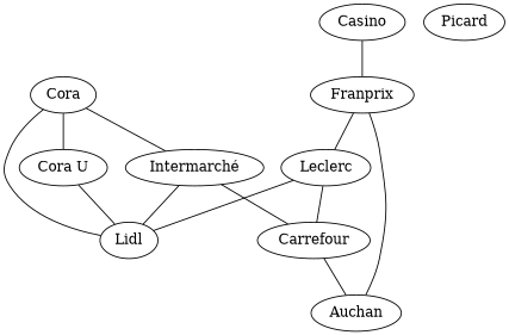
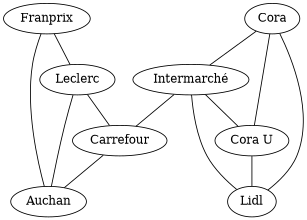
  graph {
    n1 [label=Lidl]
    n2 [label="Cora U"]
    n3 [label="Intermarché"]
    n4 [label=Carrefour]
    n5 [label=Cora]
    n6 [label=Auchan]
    n7 [label=Leclerc]
    n8 [label=Franprix]
-   n9 [label=Casino]
-   n10 [label=Picard]
    n2 -- n1
    n3 -- n1
+   n3 -- n2
    n3 -- n4
    n4 -- n6
    n5 -- n1
    n5 -- n2
    n5 -- n3
    n7 -- n4
-   n7 -- n1
+   n7 -- n6
    n8 -- n6
    n8 -- n7
-   n9 -- n8
  }
